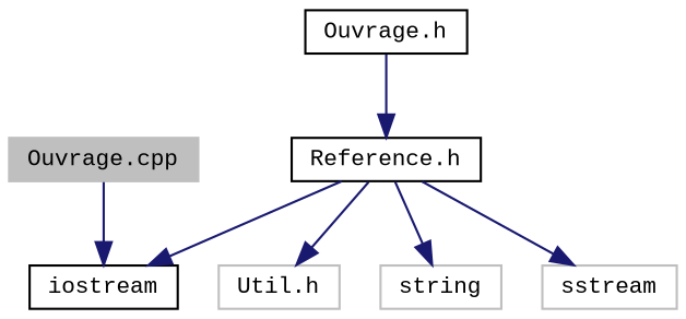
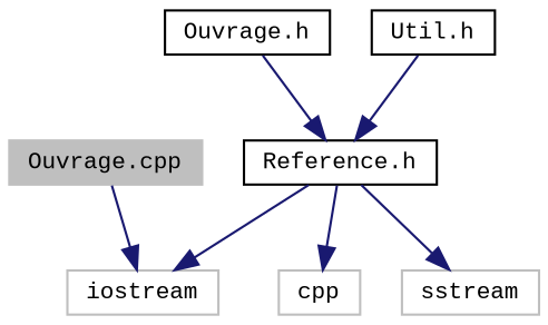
  digraph {
    fontname="Liberation Mono"
    node [color=grey75 fillcolor=white fontname="Liberation Mono" fontsize=10 shape=record style=filled]
    edge [color=midnightblue fontname="Liberation Mono" fontsize=10 labelfontname=Helvetica labelfontsize=10 style=solid]
    n1 [fillcolor=grey75 fontcolor=black height=0.2 label="Ouvrage.cpp" width=0.4]
-   n2 [color=black height=0.2 label=iostream width=0.4]
+   n2 [height=0.2 label=iostream width=0.4]
    n3 [color=black height=0.2 label="Ouvrage.h" width=0.4]
    n4 [color=black height=0.2 label="Reference.h" width=0.4]
-   n5 [height=0.2 label="Util.h" width=0.4]
-   n6 [height=0.2 label=string width=0.4]
+   n5 [color=black height=0.2 label="Util.h" width=0.4]
+   n6 [height=0.2 label=cpp width=0.4]
    n7 [height=0.2 label=sstream width=0.4]
    n1 -> n2
    n3 -> n4
    n4 -> n2
-   n4 -> n5
+   n5 -> n4
    n4 -> n6
    n4 -> n7
  }
